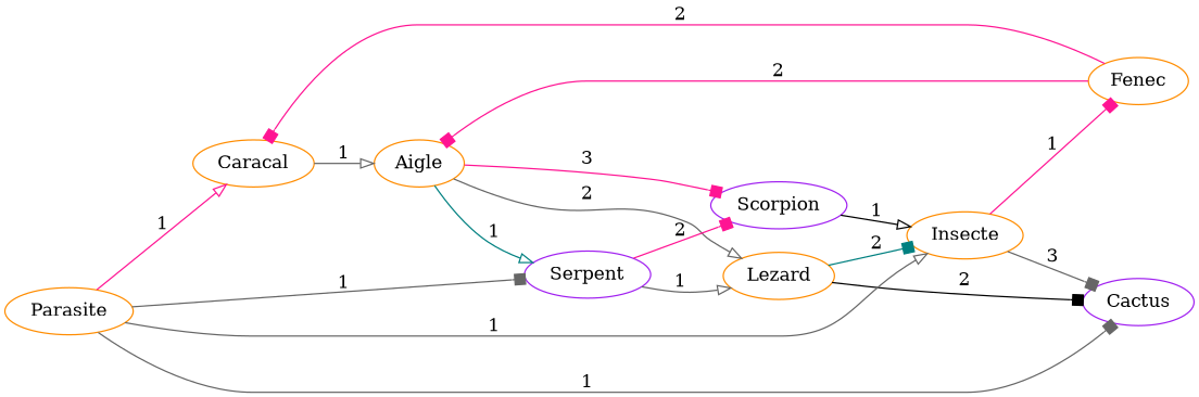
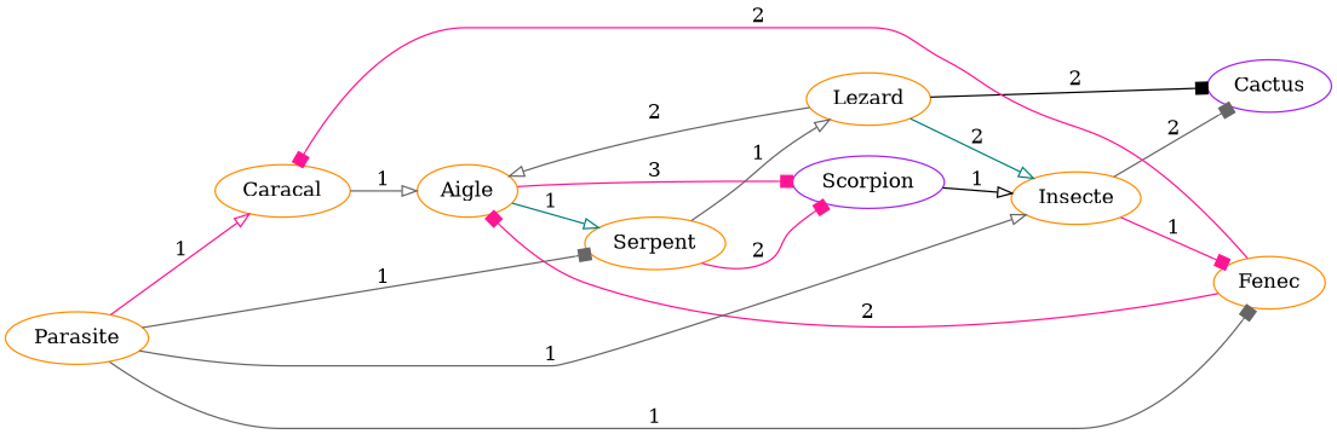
  digraph {
    rankdir=LR
    node [color=darkorange]
    edge [arrowhead=box color=gray40]
    Caracal
    Aigle
-   Serpent [color=purple]
+   Serpent
    Lezard
    Scorpion [color=purple]
    Insecte
    Cactus [color=purple]
    Fenec
    Parasite
    Caracal -> Aigle [arrowhead=onormal label=1]
    Aigle -> Serpent [arrowhead=onormal color=teal label=1]
-   Aigle -> Lezard [arrowhead=onormal label=2]
+   Lezard -> Aigle [arrowhead=onormal label=2]
    Aigle -> Scorpion [color=deeppink label=3]
    Serpent -> Lezard [arrowhead=onormal label=1]
    Serpent -> Scorpion [color=deeppink label=2]
-   Lezard -> Insecte [color=teal label=2]
+   Lezard -> Insecte [arrowhead=onormal color=teal label=2]
    Lezard -> Cactus [color=black label=2]
    Scorpion -> Insecte [arrowhead=onormal color=black label=1]
-   Insecte -> Cactus [label=3]
+   Insecte -> Cactus [label=2]
    Insecte -> Fenec [color=deeppink label=1]
    Fenec -> Caracal [color=deeppink label=2]
    Fenec -> Aigle [color=deeppink label=2]
    Parasite -> Caracal [arrowhead=onormal color=deeppink label=1]
    Parasite -> Serpent [label=1]
    Parasite -> Insecte [arrowhead=onormal label=1]
-   Parasite -> Cactus [label=1]
+   Parasite -> Fenec [label=1]
  }
